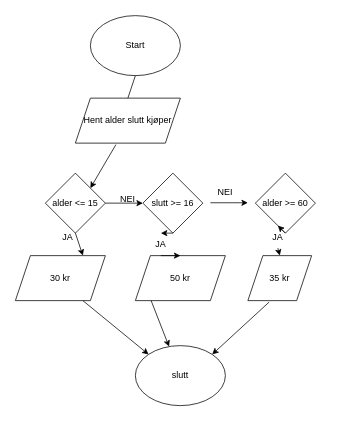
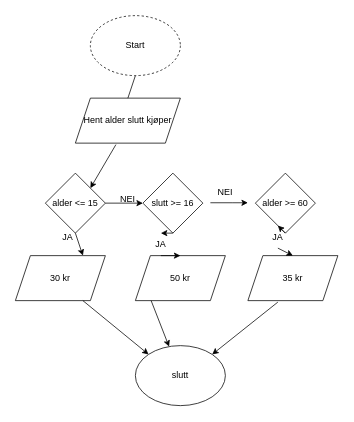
  <mxCell id="0" />
  <mxCell id="1" parent="0" />
- <mxCell id="2" value="Start" style="ellipse;whiteSpace=wrap;html=1;" vertex="1" parent="1"><mxGeometry x="120" y="20" width="120" height="80" as="geometry" /></mxCell>
+ <mxCell id="2" value="Start" style="ellipse;whiteSpace=wrap;html=1;dashed=1;" vertex="1" parent="1"><mxGeometry x="120" y="20" width="120" height="80" as="geometry" /></mxCell>
  <mxCell id="3" value="Hent alder slutt kjøper" style="shape=parallelogram;perimeter=parallelogramPerimeter;whiteSpace=wrap;html=1;fixedSize=1;" vertex="1" parent="1"><mxGeometry x="100" y="130" width="140" height="60" as="geometry" /></mxCell>
  <mxCell id="4" value="alder &amp;lt;= 15" style="rhombus;whiteSpace=wrap;html=1;" vertex="1" parent="1"><mxGeometry x="60" y="230" width="80" height="80" as="geometry" /></mxCell>
  <mxCell id="5" value="slutt &amp;gt;= 16" style="rhombus;whiteSpace=wrap;html=1;" vertex="1" parent="1"><mxGeometry x="190" y="230" width="80" height="80" as="geometry" /></mxCell>
  <mxCell id="6" value="alder &amp;gt;= 60" style="rhombus;whiteSpace=wrap;html=1;" vertex="1" parent="1"><mxGeometry x="340" y="230" width="80" height="80" as="geometry" /></mxCell>
  <mxCell id="7" value="30 kr" style="shape=parallelogram;perimeter=parallelogramPerimeter;whiteSpace=wrap;html=1;fixedSize=1;" vertex="1" parent="1"><mxGeometry x="20" y="340" width="120" height="60" as="geometry" /></mxCell>
  <mxCell id="8" value="50 kr" style="shape=parallelogram;perimeter=parallelogramPerimeter;whiteSpace=wrap;html=1;fixedSize=1;" vertex="1" parent="1"><mxGeometry x="180" y="340" width="120" height="60" as="geometry" /></mxCell>
- <mxCell id="9" value="35 kr" style="shape=parallelogram;perimeter=parallelogramPerimeter;whiteSpace=wrap;html=1;fixedSize=1;" vertex="1" parent="1"><mxGeometry x="330" y="340" width="85" height="60" as="geometry" /></mxCell>
+ <mxCell id="9" value="35 kr" style="shape=parallelogram;perimeter=parallelogramPerimeter;whiteSpace=wrap;html=1;fixedSize=1;" vertex="1" parent="1"><mxGeometry x="330" y="340" width="120" height="60" as="geometry" /></mxCell>
  <mxCell id="10" value="slutt" style="ellipse;whiteSpace=wrap;html=1;" vertex="1" parent="1"><mxGeometry x="180" y="460" width="120" height="80" as="geometry" /></mxCell>
  <mxCell id="11" value="" style="endArrow=none;html=1;rounded=0;entryX=0.5;entryY=1;entryDx=0;entryDy=0;exitX=0.5;exitY=0;exitDx=0;exitDy=0;" edge="1" parent="1" source="3" target="2"><mxGeometry width="50" height="50" relative="1" as="geometry"><mxPoint x="190" y="330" as="sourcePoint" /><mxPoint x="180" y="110" as="targetPoint" /></mxGeometry></mxCell>
  <mxCell id="12" value="" style="endArrow=classic;html=1;rounded=0;exitX=0.386;exitY=1.033;exitDx=0;exitDy=0;exitPerimeter=0;entryX=1;entryY=0;entryDx=0;entryDy=0;" edge="1" parent="1" source="3" target="4"><mxGeometry width="50" height="50" relative="1" as="geometry"><mxPoint x="190" y="330" as="sourcePoint" /><mxPoint x="240" y="280" as="targetPoint" /></mxGeometry></mxCell>
  <mxCell id="13" value="" style="endArrow=classic;html=1;rounded=0;exitX=1;exitY=0.5;exitDx=0;exitDy=0;entryX=0;entryY=0.5;entryDx=0;entryDy=0;" edge="1" parent="1" source="4" target="5"><mxGeometry width="50" height="50" relative="1" as="geometry"><mxPoint x="190" y="330" as="sourcePoint" /><mxPoint x="240" y="280" as="targetPoint" /></mxGeometry></mxCell>
  <mxCell id="14" value="" style="endArrow=classic;html=1;rounded=0;exitX=1;exitY=0.5;exitDx=0;exitDy=0;entryX=0;entryY=0.5;entryDx=0;entryDy=0;" edge="1" parent="1"><mxGeometry width="50" height="50" relative="1" as="geometry"><mxPoint x="280" y="269.5" as="sourcePoint" /><mxPoint x="330" y="269.5" as="targetPoint" /><Array as="points"><mxPoint x="310" y="269.5" /></Array></mxGeometry></mxCell>
  <mxCell id="15" value="" style="endArrow=classic;html=1;rounded=0;exitX=0.5;exitY=1;exitDx=0;exitDy=0;entryX=0.5;entryY=0;entryDx=0;entryDy=0;" edge="1" parent="1" source="23" target="8"><mxGeometry width="50" height="50" relative="1" as="geometry"><mxPoint x="160" y="290" as="sourcePoint" /><mxPoint x="210" y="290" as="targetPoint" /></mxGeometry></mxCell>
  <mxCell id="16" value="" style="endArrow=classic;html=1;rounded=0;exitX=0.5;exitY=1;exitDx=0;exitDy=0;entryX=0.5;entryY=0;entryDx=0;entryDy=0;" edge="1" parent="1" source="25" target="9"><mxGeometry width="50" height="50" relative="1" as="geometry"><mxPoint x="240" y="320" as="sourcePoint" /><mxPoint x="250" y="350" as="targetPoint" /></mxGeometry></mxCell>
  <mxCell id="17" value="" style="endArrow=classic;html=1;rounded=0;exitX=0.5;exitY=1;exitDx=0;exitDy=0;entryX=0.75;entryY=0;entryDx=0;entryDy=0;" edge="1" parent="1" source="4" target="7"><mxGeometry width="50" height="50" relative="1" as="geometry"><mxPoint x="250" y="330" as="sourcePoint" /><mxPoint x="260" y="360" as="targetPoint" /></mxGeometry></mxCell>
  <mxCell id="18" value="" style="endArrow=classic;html=1;rounded=0;exitX=0.75;exitY=1;exitDx=0;exitDy=0;entryX=0;entryY=0;entryDx=0;entryDy=0;" edge="1" parent="1" source="7" target="10"><mxGeometry width="50" height="50" relative="1" as="geometry"><mxPoint x="190" y="330" as="sourcePoint" /><mxPoint x="240" y="280" as="targetPoint" /></mxGeometry></mxCell>
  <mxCell id="19" value="" style="endArrow=classic;html=1;rounded=0;exitX=0.75;exitY=1;exitDx=0;exitDy=0;" edge="1" parent="1" target="10"><mxGeometry width="50" height="50" relative="1" as="geometry"><mxPoint x="201" y="400" as="sourcePoint" /><mxPoint x="279" y="482" as="targetPoint" /></mxGeometry></mxCell>
  <mxCell id="20" value="" style="endArrow=classic;html=1;rounded=0;exitX=0.333;exitY=1.033;exitDx=0;exitDy=0;entryX=1;entryY=0;entryDx=0;entryDy=0;exitPerimeter=0;" edge="1" parent="1" source="9" target="10"><mxGeometry width="50" height="50" relative="1" as="geometry"><mxPoint x="140" y="445" as="sourcePoint" /><mxPoint x="218" y="527" as="targetPoint" /></mxGeometry></mxCell>
  <mxCell id="21" value="JA" style="text;html=1;strokeColor=none;fillColor=none;align=center;verticalAlign=middle;whiteSpace=wrap;rounded=0;" vertex="1" parent="1"><mxGeometry x="60" y="300" width="60" height="30" as="geometry" /></mxCell>
  <mxCell id="22" value="" style="endArrow=classic;html=1;rounded=0;exitX=0.5;exitY=1;exitDx=0;exitDy=0;entryX=0.5;entryY=0;entryDx=0;entryDy=0;" edge="1" parent="1" source="5" target="23"><mxGeometry width="50" height="50" relative="1" as="geometry"><mxPoint x="230" y="310" as="sourcePoint" /><mxPoint x="240" y="340" as="targetPoint" /></mxGeometry></mxCell>
  <mxCell id="23" value="JA" style="text;html=1;strokeColor=none;fillColor=none;align=center;verticalAlign=middle;whiteSpace=wrap;rounded=0;" vertex="1" parent="1"><mxGeometry x="184" y="310" width="60" height="30" as="geometry" /></mxCell>
  <mxCell id="24" value="" style="endArrow=classic;html=1;rounded=0;exitX=0.5;exitY=1;exitDx=0;exitDy=0;entryX=0.5;entryY=0;entryDx=0;entryDy=0;" edge="1" parent="1" source="6" target="25"><mxGeometry width="50" height="50" relative="1" as="geometry"><mxPoint x="380" y="310" as="sourcePoint" /><mxPoint x="390" y="340" as="targetPoint" /></mxGeometry></mxCell>
  <mxCell id="25" value="JA" style="text;html=1;strokeColor=none;fillColor=none;align=center;verticalAlign=middle;whiteSpace=wrap;rounded=0;" vertex="1" parent="1"><mxGeometry x="340" y="300" width="60" height="30" as="geometry" /></mxCell>
  <mxCell id="26" value="NEI" style="text;html=1;strokeColor=none;fillColor=none;align=center;verticalAlign=middle;whiteSpace=wrap;rounded=0;" vertex="1" parent="1"><mxGeometry x="140" y="250" width="60" height="30" as="geometry" /></mxCell>
  <mxCell id="27" value="NEI" style="text;html=1;strokeColor=none;fillColor=none;align=center;verticalAlign=middle;whiteSpace=wrap;rounded=0;" vertex="1" parent="1"><mxGeometry x="270" y="240" width="60" height="30" as="geometry" /></mxCell>
